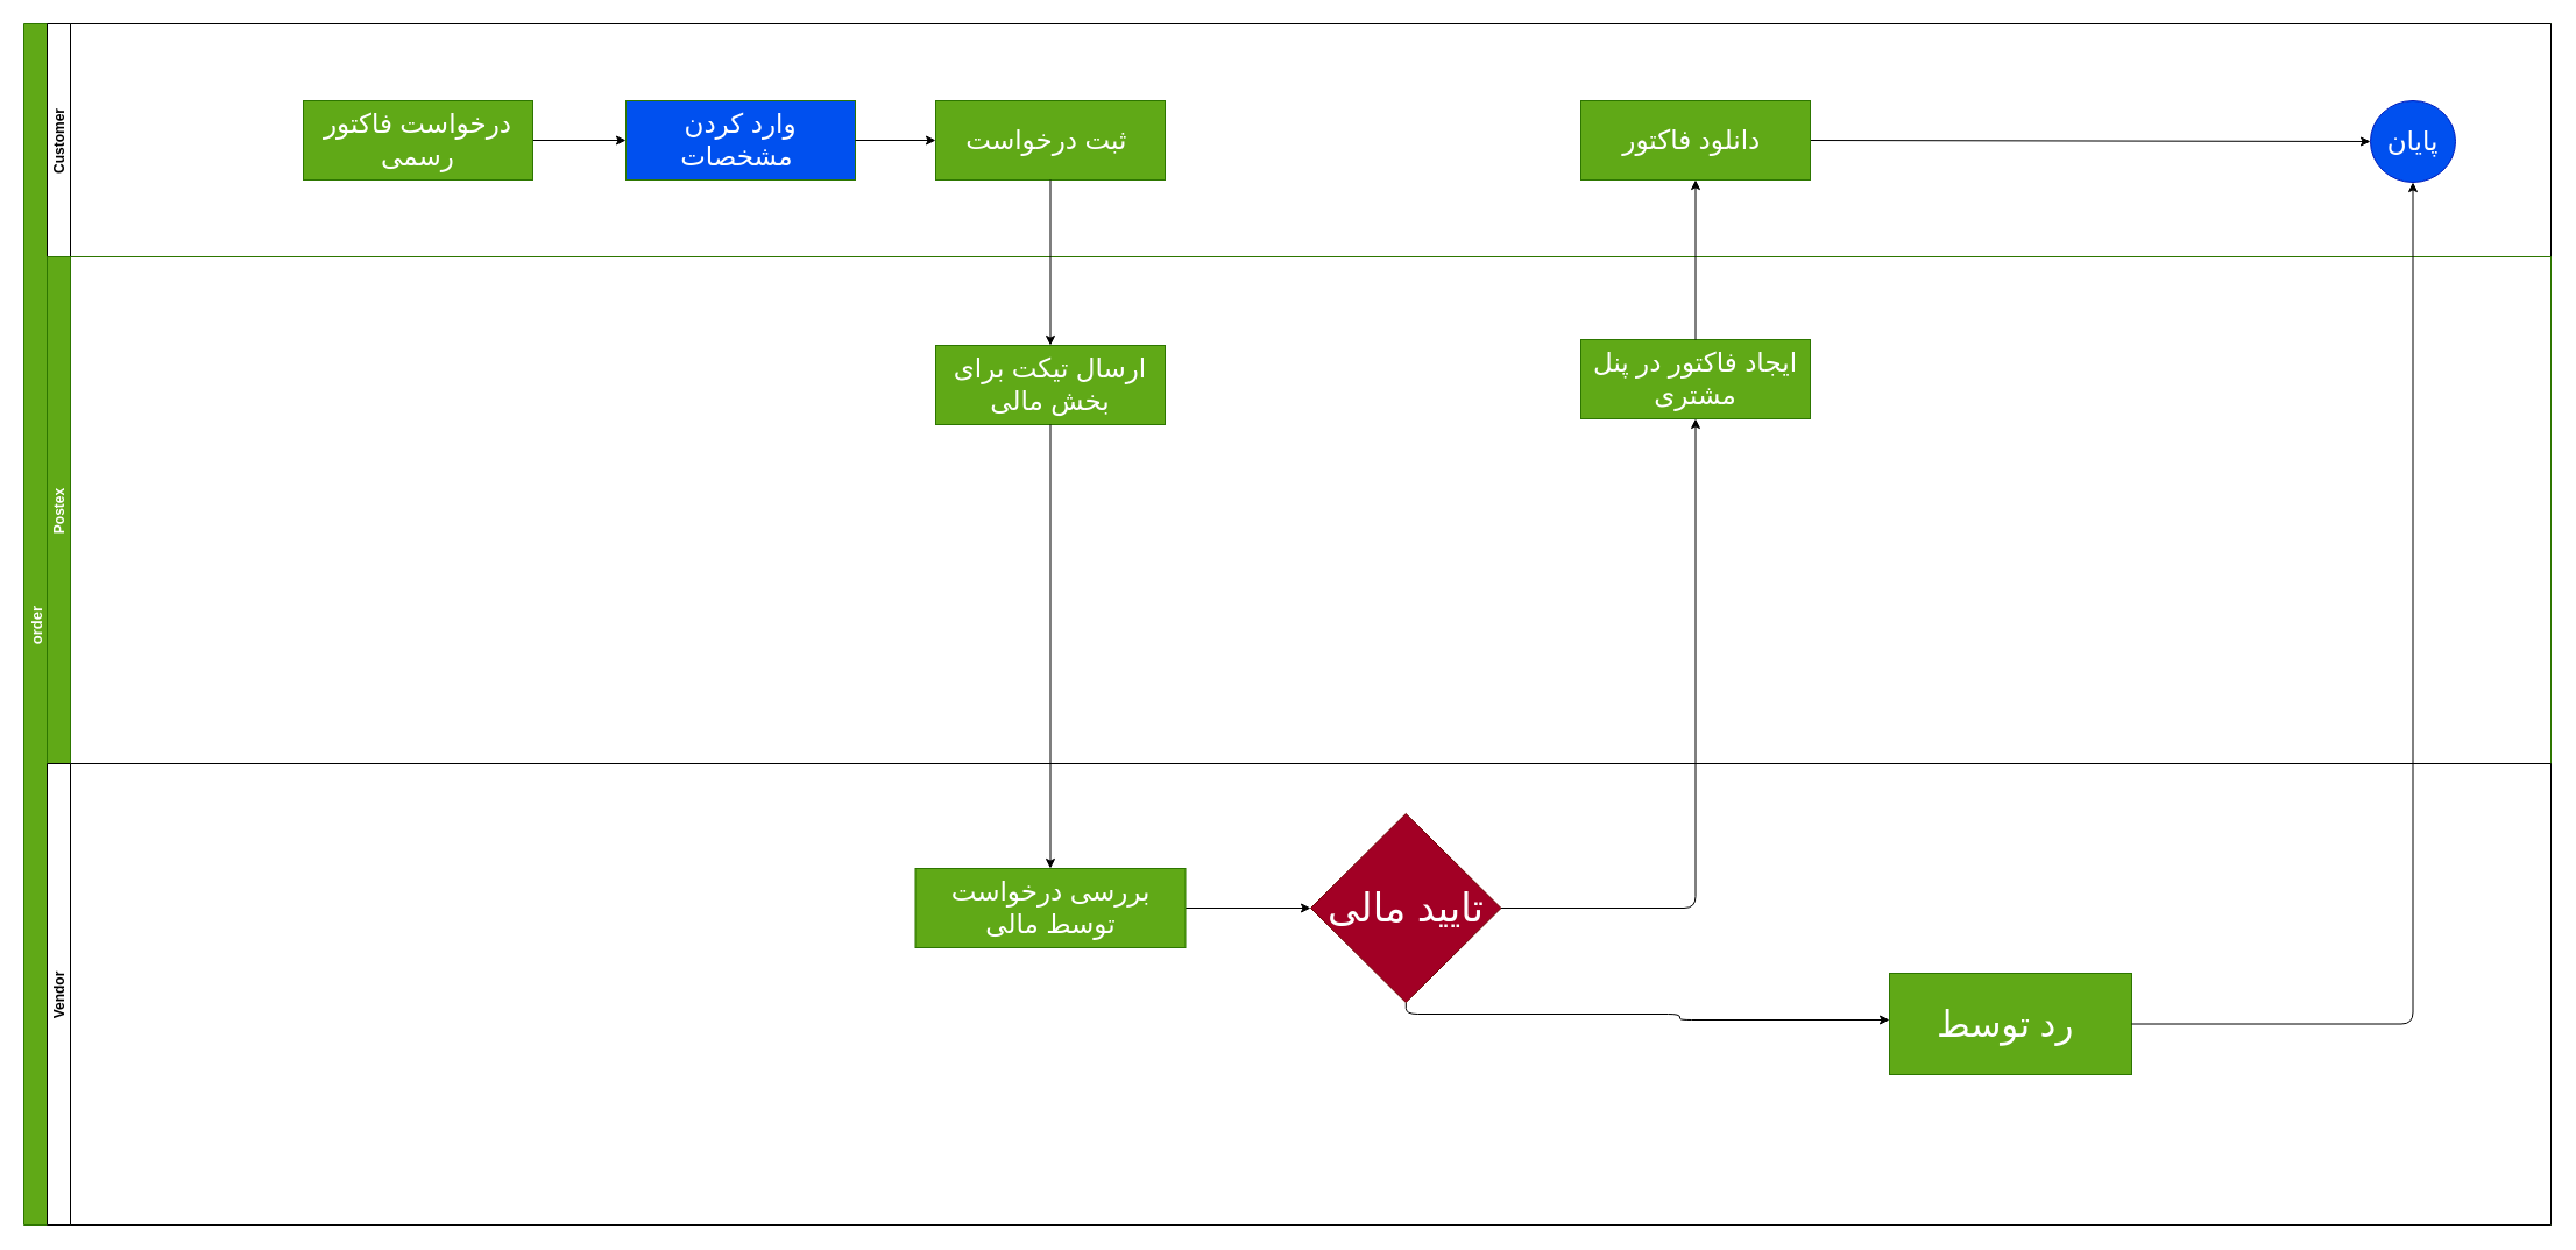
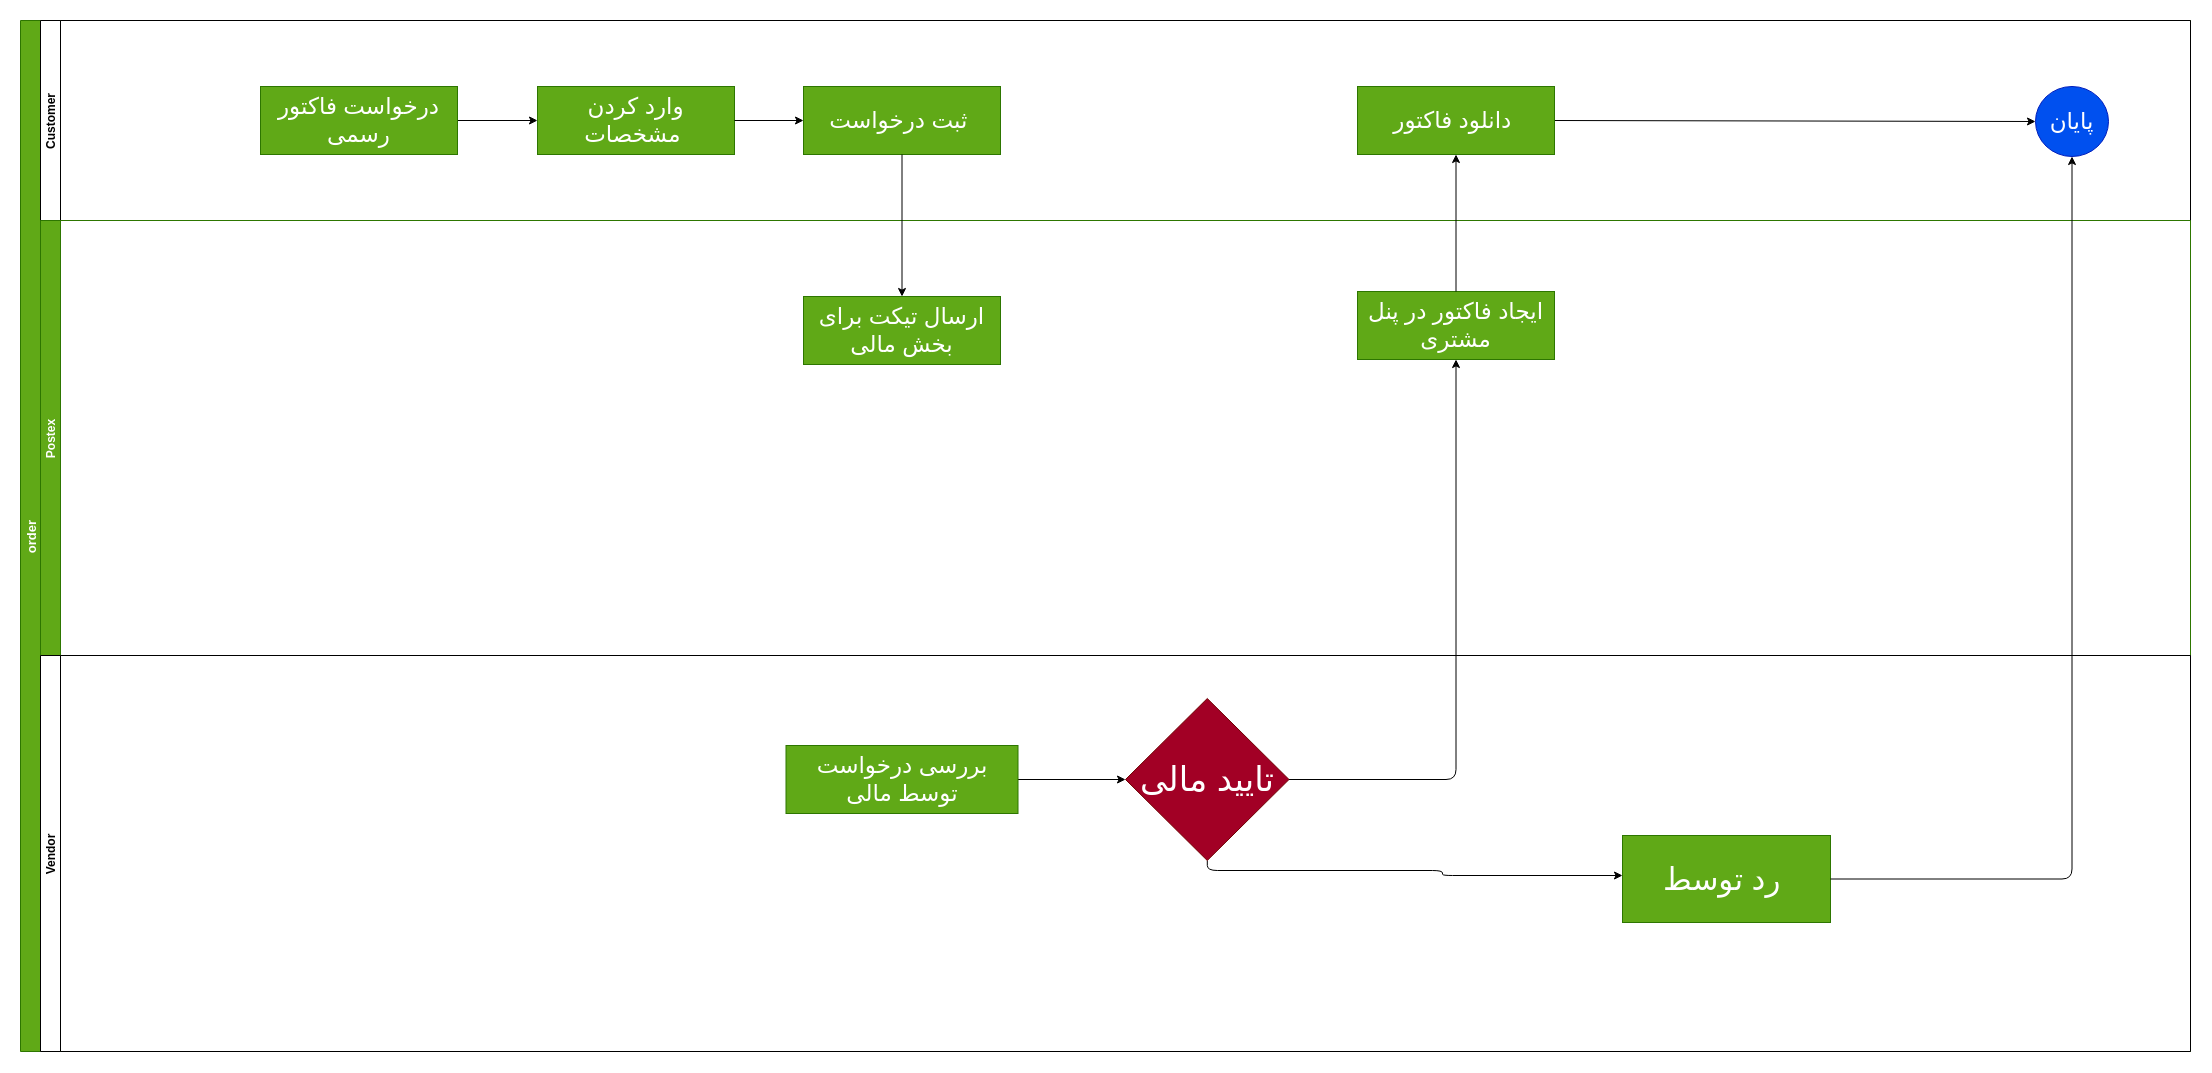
  <mxCell id="0" />
  <mxCell id="1" parent="0" />
  <mxCell id="2" value="order" style="swimlane;childLayout=stackLayout;resizeParent=1;resizeParentMax=0;horizontal=0;startSize=20;horizontalStack=0;fillColor=#60a917;strokeColor=#2D7600;fontColor=#ffffff;fontSize=13;" parent="1" vertex="1"><mxGeometry x="20" y="20" width="2170" height="1031" as="geometry" /></mxCell>
  <mxCell id="3" value="Customer" style="swimlane;startSize=20;horizontal=0;" parent="2" vertex="1"><mxGeometry x="20" width="2150" height="200" as="geometry" /></mxCell>
  <mxCell id="4" value="" style="edgeStyle=none;html=1;fontSize=23;" parent="3" source="5" target="6" edge="1"><mxGeometry relative="1" as="geometry" /></mxCell>
  <mxCell id="5" value="&lt;font style=&quot;font-size: 23px&quot;&gt;درخواست فاکتور رسمی&lt;/font&gt;" style="whiteSpace=wrap;html=1;fontSize=13;fillColor=#60a917;strokeColor=#2D7600;fontColor=#ffffff;" parent="3" vertex="1"><mxGeometry x="220" y="66" width="197" height="68" as="geometry" /></mxCell>
- <mxCell id="6" value="&lt;span style=&quot;font-size: 23px&quot;&gt;وارد کردن مشخصات&amp;nbsp;&lt;/span&gt;" style="whiteSpace=wrap;html=1;fontSize=13;fillColor=#0050ef;strokeColor=#2D7600;fontColor=#ffffff;" parent="3" vertex="1"><mxGeometry x="497" y="66" width="197" height="68" as="geometry" /></mxCell>
+ <mxCell id="6" value="&lt;span style=&quot;font-size: 23px&quot;&gt;وارد کردن مشخصات&amp;nbsp;&lt;/span&gt;" style="whiteSpace=wrap;html=1;fontSize=13;fillColor=#60a917;strokeColor=#2D7600;fontColor=#ffffff;" parent="3" vertex="1"><mxGeometry x="497" y="66" width="197" height="68" as="geometry" /></mxCell>
  <mxCell id="7" value="&lt;span style=&quot;font-size: 23px&quot;&gt;ثبت درخواست&amp;nbsp;&lt;/span&gt;" style="whiteSpace=wrap;html=1;fontSize=13;fillColor=#60a917;strokeColor=#2D7600;fontColor=#ffffff;" parent="3" vertex="1"><mxGeometry x="763" y="66" width="197" height="68" as="geometry" /></mxCell>
  <mxCell id="8" value="" style="edgeStyle=none;html=1;fontSize=23;" parent="3" source="6" target="7" edge="1"><mxGeometry relative="1" as="geometry" /></mxCell>
  <mxCell id="9" style="edgeStyle=none;html=1;exitX=1;exitY=0.5;exitDx=0;exitDy=0;entryX=0;entryY=0.5;entryDx=0;entryDy=0;fontSize=23;" parent="3" source="10" target="11" edge="1"><mxGeometry relative="1" as="geometry" /></mxCell>
  <mxCell id="10" value="&lt;span style=&quot;font-size: 23px&quot;&gt;دانلود فاکتور&amp;nbsp;&lt;/span&gt;" style="whiteSpace=wrap;html=1;fontSize=13;fillColor=#60a917;strokeColor=#2D7600;fontColor=#ffffff;" parent="3" vertex="1"><mxGeometry x="1317" y="66" width="197" height="68" as="geometry" /></mxCell>
  <mxCell id="11" value="&lt;font style=&quot;font-size: 23px&quot;&gt;پایان&lt;/font&gt;" style="ellipse;whiteSpace=wrap;html=1;fillColor=#0050ef;strokeColor=#001DBC;fontColor=#ffffff;" parent="3" vertex="1"><mxGeometry x="1995" y="66" width="73" height="70" as="geometry" /></mxCell>
  <mxCell id="12" value="Postex" style="swimlane;startSize=20;horizontal=0;fillColor=#60a917;strokeColor=#2D7600;fontColor=#ffffff;" parent="2" vertex="1"><mxGeometry x="20" y="200" width="2150" height="435" as="geometry" /></mxCell>
  <mxCell id="13" value="&lt;span style=&quot;font-size: 23px&quot;&gt;ارسال تیکت برای بخش مالی&lt;/span&gt;" style="whiteSpace=wrap;html=1;fontSize=13;fillColor=#60a917;strokeColor=#2D7600;fontColor=#ffffff;" parent="12" vertex="1"><mxGeometry x="763" y="76" width="197" height="68" as="geometry" /></mxCell>
  <mxCell id="14" value="&lt;span style=&quot;font-size: 23px&quot;&gt;ایجاد فاکتور در پنل مشتری&lt;/span&gt;" style="whiteSpace=wrap;html=1;fontSize=13;fillColor=#60a917;strokeColor=#2D7600;fontColor=#ffffff;" parent="12" vertex="1"><mxGeometry x="1317" y="71" width="197" height="68" as="geometry" /></mxCell>
  <mxCell id="15" value="" style="edgeStyle=none;html=1;fontSize=23;" parent="2" source="7" target="13" edge="1"><mxGeometry relative="1" as="geometry" /></mxCell>
  <mxCell id="16" value="" style="edgeStyle=none;html=1;fontSize=23;" parent="2" source="14" target="10" edge="1"><mxGeometry relative="1" as="geometry" /></mxCell>
- <mxCell id="17" value="" style="edgeStyle=orthogonalEdgeStyle;html=1;fontSize=23;" parent="2" source="13" target="21" edge="1"><mxGeometry relative="1" as="geometry" /></mxCell>
  <mxCell id="18" style="edgeStyle=orthogonalEdgeStyle;html=1;exitX=1;exitY=0.5;exitDx=0;exitDy=0;fontSize=34;" edge="1" parent="2" source="23" target="14"><mxGeometry relative="1" as="geometry" /></mxCell>
  <mxCell id="19" value="Vendor" style="swimlane;startSize=20;horizontal=0;" parent="2" vertex="1"><mxGeometry x="20" y="635" width="2150" height="396" as="geometry" /></mxCell>
  <mxCell id="20" value="" style="edgeStyle=orthogonalEdgeStyle;html=1;" edge="1" parent="19" source="21" target="23"><mxGeometry relative="1" as="geometry" /></mxCell>
  <mxCell id="21" value="&lt;span style=&quot;font-size: 23px&quot;&gt;بررسی درخواست توسط مالی&lt;/span&gt;" style="whiteSpace=wrap;html=1;fontSize=13;fillColor=#60a917;strokeColor=#2D7600;fontColor=#ffffff;" parent="19" vertex="1"><mxGeometry x="745.5" y="90" width="232" height="68" as="geometry" /></mxCell>
  <mxCell id="22" value="" style="edgeStyle=orthogonalEdgeStyle;html=1;fontSize=34;" edge="1" parent="19" source="23" target="24"><mxGeometry relative="1" as="geometry"><Array as="points"><mxPoint x="1167" y="215" /><mxPoint x="1402" y="215" /><mxPoint x="1402" y="220" /></Array></mxGeometry></mxCell>
  <mxCell id="23" value="&lt;font style=&quot;font-size: 34px&quot;&gt;تایید مالی&lt;/font&gt;" style="rhombus;whiteSpace=wrap;html=1;fontSize=13;fillColor=#a20025;strokeColor=#6F0000;fontColor=#ffffff;" vertex="1" parent="19"><mxGeometry x="1085" y="43" width="163.5" height="162" as="geometry" /></mxCell>
  <mxCell id="24" value="&lt;font style=&quot;font-size: 31px&quot;&gt;رد توسط&amp;nbsp;&lt;/font&gt;" style="whiteSpace=wrap;html=1;fontSize=13;fillColor=#60a917;strokeColor=#2D7600;fontColor=#ffffff;" vertex="1" parent="19"><mxGeometry x="1582" y="180" width="208" height="87" as="geometry" /></mxCell>
  <mxCell id="25" style="edgeStyle=orthogonalEdgeStyle;html=1;exitX=1;exitY=0.5;exitDx=0;exitDy=0;fontSize=31;" edge="1" parent="2" source="24" target="11"><mxGeometry relative="1" as="geometry" /></mxCell>
